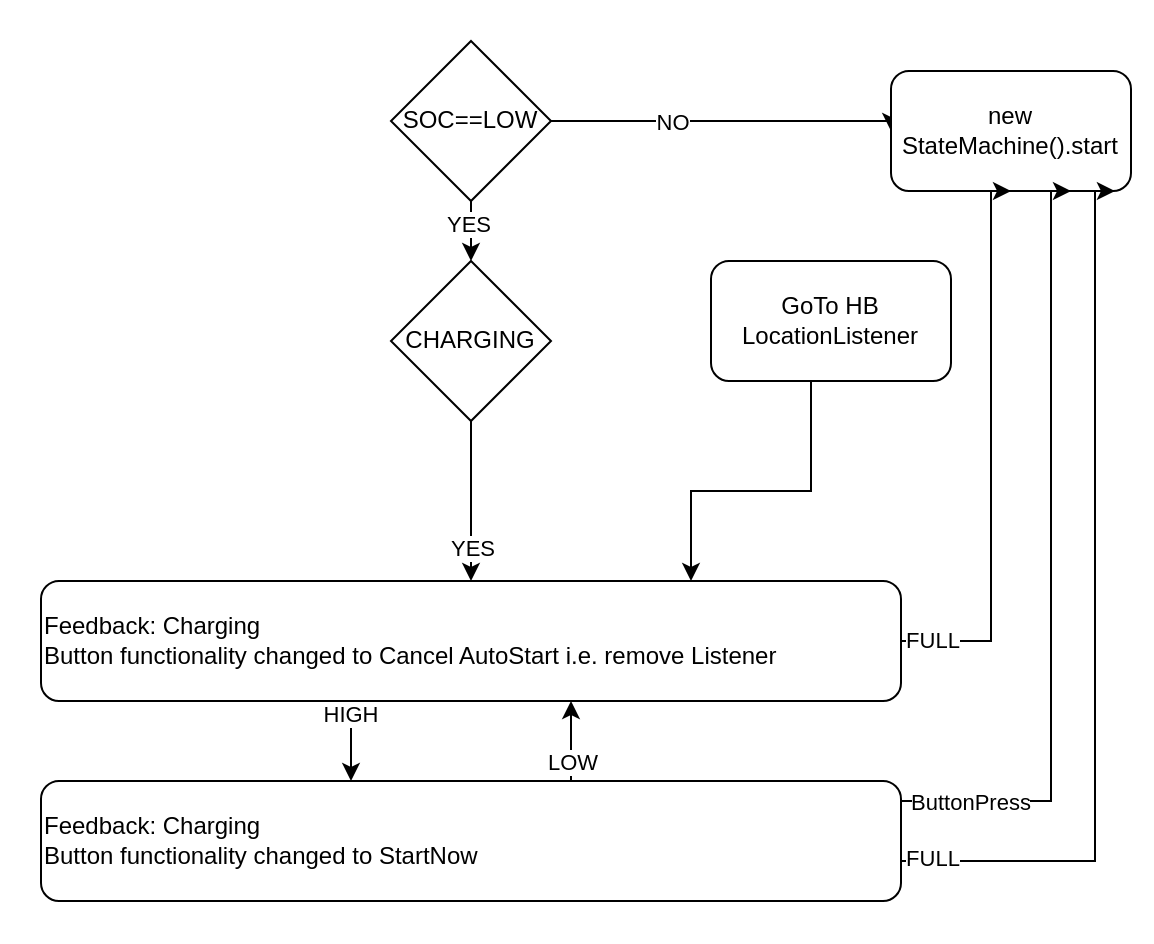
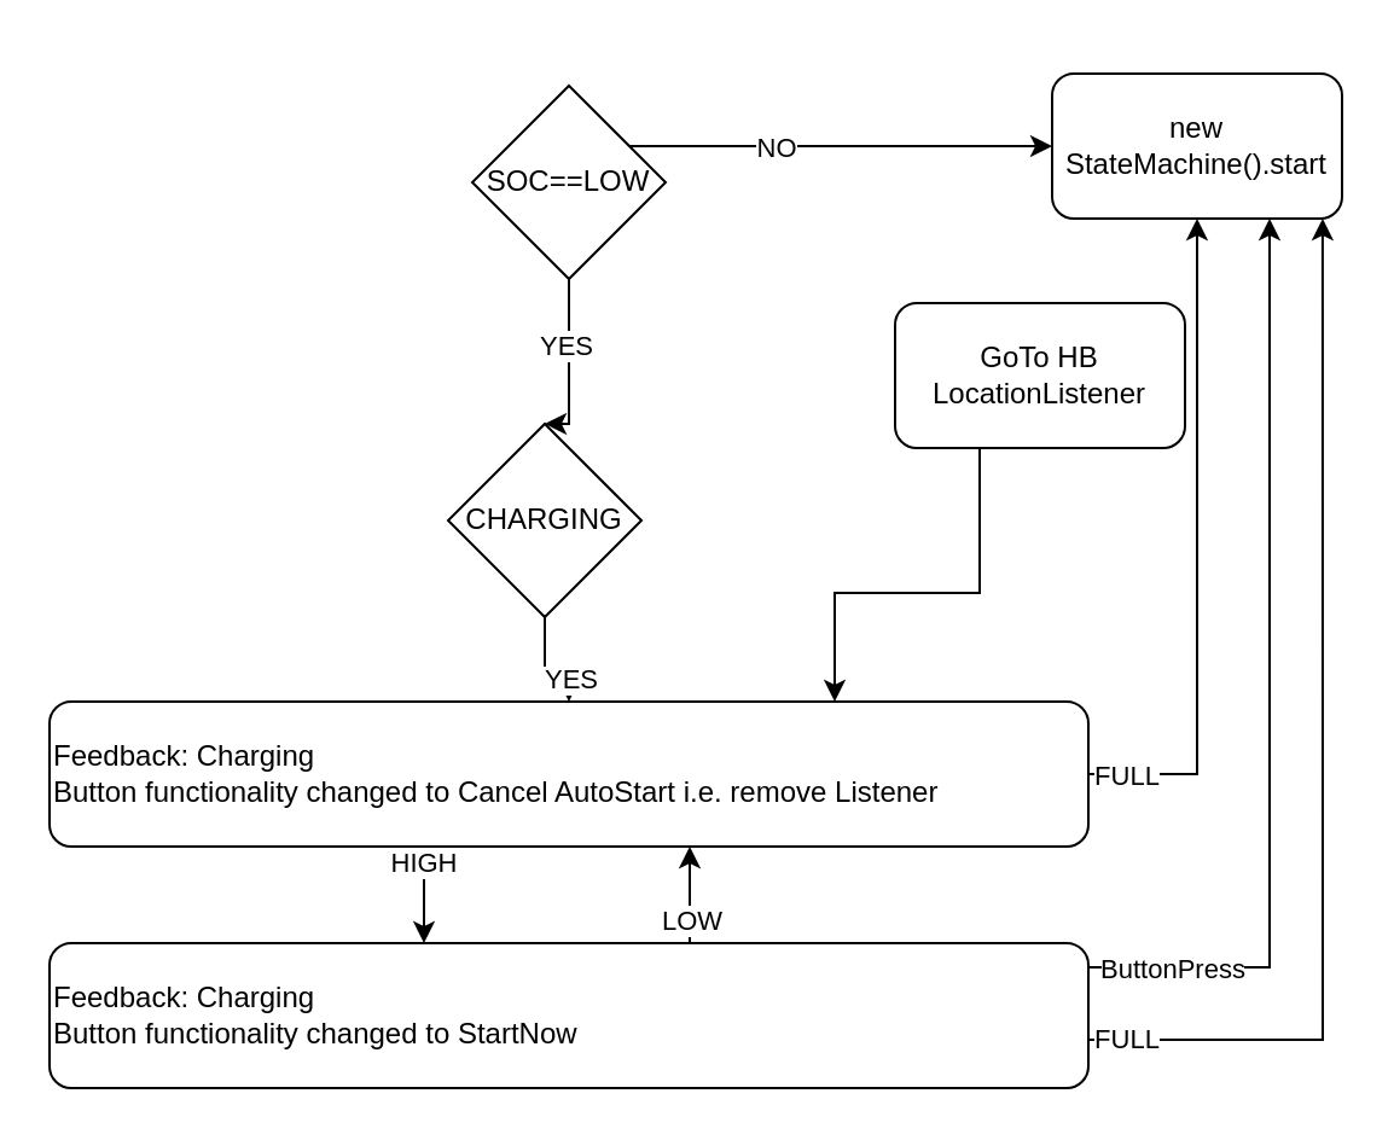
  <mxCell id="0" />
  <mxCell id="1" parent="0" />
  <mxCell id="2" style="edgeStyle=orthogonalEdgeStyle;rounded=0;orthogonalLoop=1;jettySize=auto;html=1;entryX=0;entryY=0.5;entryDx=0;entryDy=0;" edge="1" parent="1" source="6" target="7"><mxGeometry relative="1" as="geometry"><Array as="points"><mxPoint x="345" y="60" /><mxPoint x="345" y="60" /></Array></mxGeometry></mxCell>
  <mxCell id="3" value="NO" style="edgeLabel;html=1;align=center;verticalAlign=middle;resizable=0;points=[];" vertex="1" connectable="0" parent="2"><mxGeometry x="-0.236" y="1" relative="1" as="geometry"><mxPoint x="-7" y="1" as="offset" /></mxGeometry></mxCell>
  <mxCell id="4" style="edgeStyle=orthogonalEdgeStyle;rounded=0;orthogonalLoop=1;jettySize=auto;html=1;entryX=0.5;entryY=0;entryDx=0;entryDy=0;" edge="1" parent="1" source="6" target="10"><mxGeometry relative="1" as="geometry"><Array as="points"><mxPoint x="235" y="130" /><mxPoint x="235" y="130" /></Array></mxGeometry></mxCell>
  <mxCell id="5" value="YES" style="edgeLabel;html=1;align=center;verticalAlign=middle;resizable=0;points=[];" vertex="1" connectable="0" parent="4"><mxGeometry x="-0.236" y="-2" relative="1" as="geometry"><mxPoint as="offset" /></mxGeometry></mxCell>
- <mxCell id="6" value="SOC==LOW" style="rhombus;whiteSpace=wrap;html=1;" vertex="1" parent="1"><mxGeometry x="195" y="20" width="80" height="80" as="geometry" /></mxCell>
- <mxCell id="7" value="new StateMachine().start" style="rounded=1;whiteSpace=wrap;html=1;" vertex="1" parent="1"><mxGeometry x="445" y="35" width="120" height="60" as="geometry" /></mxCell>
+ <mxCell id="6" value="SOC==LOW" style="rhombus;whiteSpace=wrap;html=1;" vertex="1" parent="1"><mxGeometry x="195" y="35" width="80" height="80" as="geometry" /></mxCell>
+ <mxCell id="7" value="new StateMachine().start" style="rounded=1;whiteSpace=wrap;html=1;" vertex="1" parent="1"><mxGeometry x="435" y="30" width="120" height="60" as="geometry" /></mxCell>
  <mxCell id="8" value="" style="edgeStyle=orthogonalEdgeStyle;rounded=0;orthogonalLoop=1;jettySize=auto;html=1;" edge="1" parent="1" source="10" target="17"><mxGeometry relative="1" as="geometry" /></mxCell>
  <mxCell id="9" value="YES" style="edgeLabel;html=1;align=center;verticalAlign=middle;resizable=0;points=[];" vertex="1" connectable="0" parent="8"><mxGeometry x="0.57" relative="1" as="geometry"><mxPoint as="offset" /></mxGeometry></mxCell>
- <mxCell id="10" value="CHARGING" style="rhombus;whiteSpace=wrap;html=1;" vertex="1" parent="1"><mxGeometry x="195" y="130" width="80" height="80" as="geometry" /></mxCell>
+ <mxCell id="10" value="CHARGING" style="rhombus;whiteSpace=wrap;html=1;" vertex="1" parent="1"><mxGeometry x="185" y="175" width="80" height="80" as="geometry" /></mxCell>
  <mxCell id="11" style="edgeStyle=orthogonalEdgeStyle;rounded=0;orthogonalLoop=1;jettySize=auto;html=1;" edge="1" parent="1" source="12" target="17"><mxGeometry relative="1" as="geometry"><mxPoint x="295" y="210" as="targetPoint" /><Array as="points"><mxPoint x="405" y="245" /><mxPoint x="345" y="245" /></Array></mxGeometry></mxCell>
- <mxCell id="12" value="&lt;div&gt;GoTo HB&lt;/div&gt;&lt;div&gt;LocationListener&lt;br&gt;&lt;/div&gt;" style="rounded=1;whiteSpace=wrap;html=1;" vertex="1" parent="1"><mxGeometry x="355" y="130" width="120" height="60" as="geometry" /></mxCell>
+ <mxCell id="12" value="&lt;div&gt;GoTo HB&lt;/div&gt;&lt;div&gt;LocationListener&lt;br&gt;&lt;/div&gt;" style="rounded=1;whiteSpace=wrap;html=1;" vertex="1" parent="1"><mxGeometry x="370" y="125" width="120" height="60" as="geometry" /></mxCell>
  <mxCell id="13" style="edgeStyle=orthogonalEdgeStyle;rounded=0;orthogonalLoop=1;jettySize=auto;html=1;entryX=0.5;entryY=1;entryDx=0;entryDy=0;" edge="1" parent="1" source="17" target="7"><mxGeometry relative="1" as="geometry"><Array as="points"><mxPoint x="495" y="320" /></Array></mxGeometry></mxCell>
  <mxCell id="14" value="FULL" style="edgeLabel;html=1;align=center;verticalAlign=middle;resizable=0;points=[];" vertex="1" connectable="0" parent="13"><mxGeometry x="-0.447" y="2" relative="1" as="geometry"><mxPoint x="-28" y="31" as="offset" /></mxGeometry></mxCell>
  <mxCell id="15" value="" style="edgeStyle=orthogonalEdgeStyle;rounded=0;orthogonalLoop=1;jettySize=auto;html=1;" edge="1" parent="1" source="17" target="24"><mxGeometry relative="1" as="geometry"><Array as="points"><mxPoint x="175" y="360" /><mxPoint x="175" y="360" /></Array></mxGeometry></mxCell>
  <mxCell id="16" value="HIGH" style="edgeLabel;html=1;align=center;verticalAlign=middle;resizable=0;points=[];" vertex="1" connectable="0" parent="15"><mxGeometry x="-0.675" y="-1" relative="1" as="geometry"><mxPoint as="offset" /></mxGeometry></mxCell>
  <mxCell id="17" value="&lt;div&gt;Feedback: Charging&lt;/div&gt;&lt;div&gt;Button functionality changed to Cancel AutoStart i.e. remove Listener&lt;br&gt;&lt;/div&gt;" style="rounded=1;whiteSpace=wrap;html=1;align=left;" vertex="1" parent="1"><mxGeometry x="20" y="290" width="430" height="60" as="geometry" /></mxCell>
  <mxCell id="18" style="edgeStyle=orthogonalEdgeStyle;rounded=0;orthogonalLoop=1;jettySize=auto;html=1;entryX=0.75;entryY=1;entryDx=0;entryDy=0;" edge="1" parent="1" source="24" target="7"><mxGeometry relative="1" as="geometry"><Array as="points"><mxPoint x="525" y="400" /></Array></mxGeometry></mxCell>
  <mxCell id="19" value="ButtonPress" style="edgeLabel;html=1;align=center;verticalAlign=middle;resizable=0;points=[];" vertex="1" connectable="0" parent="18"><mxGeometry x="-0.732" y="2" relative="1" as="geometry"><mxPoint x="-18" y="2" as="offset" /></mxGeometry></mxCell>
  <mxCell id="20" value="" style="edgeStyle=orthogonalEdgeStyle;rounded=0;orthogonalLoop=1;jettySize=auto;html=1;" edge="1" parent="1" source="24" target="17"><mxGeometry relative="1" as="geometry"><mxPoint x="275" y="370" as="sourcePoint" /><Array as="points"><mxPoint x="285" y="370" /><mxPoint x="285" y="370" /></Array></mxGeometry></mxCell>
  <mxCell id="21" value="LOW" style="edgeLabel;html=1;align=center;verticalAlign=middle;resizable=0;points=[];" vertex="1" connectable="0" parent="20"><mxGeometry x="0.812" y="-1" relative="1" as="geometry"><mxPoint x="-1" y="26" as="offset" /></mxGeometry></mxCell>
  <mxCell id="22" style="edgeStyle=orthogonalEdgeStyle;rounded=0;orthogonalLoop=1;jettySize=auto;html=1;entryX=0.933;entryY=1;entryDx=0;entryDy=0;entryPerimeter=0;" edge="1" parent="1" source="24" target="7"><mxGeometry relative="1" as="geometry"><Array as="points"><mxPoint x="547" y="430" /></Array></mxGeometry></mxCell>
  <mxCell id="23" value="FULL" style="edgeLabel;html=1;align=center;verticalAlign=middle;resizable=0;points=[];" vertex="1" connectable="0" parent="22"><mxGeometry x="-0.236" y="-1" relative="1" as="geometry"><mxPoint x="-82.99" y="70" as="offset" /></mxGeometry></mxCell>
  <mxCell id="24" value="&lt;div&gt;Feedback: Charging&lt;/div&gt;&lt;div&gt;Button functionality changed to StartNow&lt;br&gt;&lt;/div&gt;" style="rounded=1;whiteSpace=wrap;html=1;align=left;" vertex="1" parent="1"><mxGeometry x="20" y="390" width="430" height="60" as="geometry" /></mxCell>
